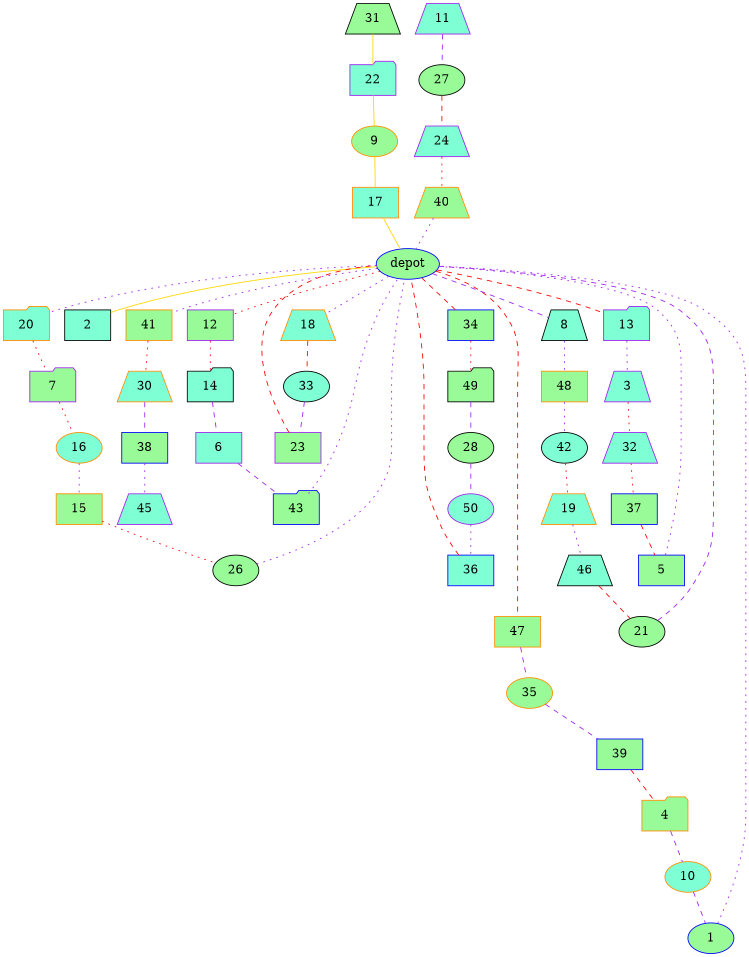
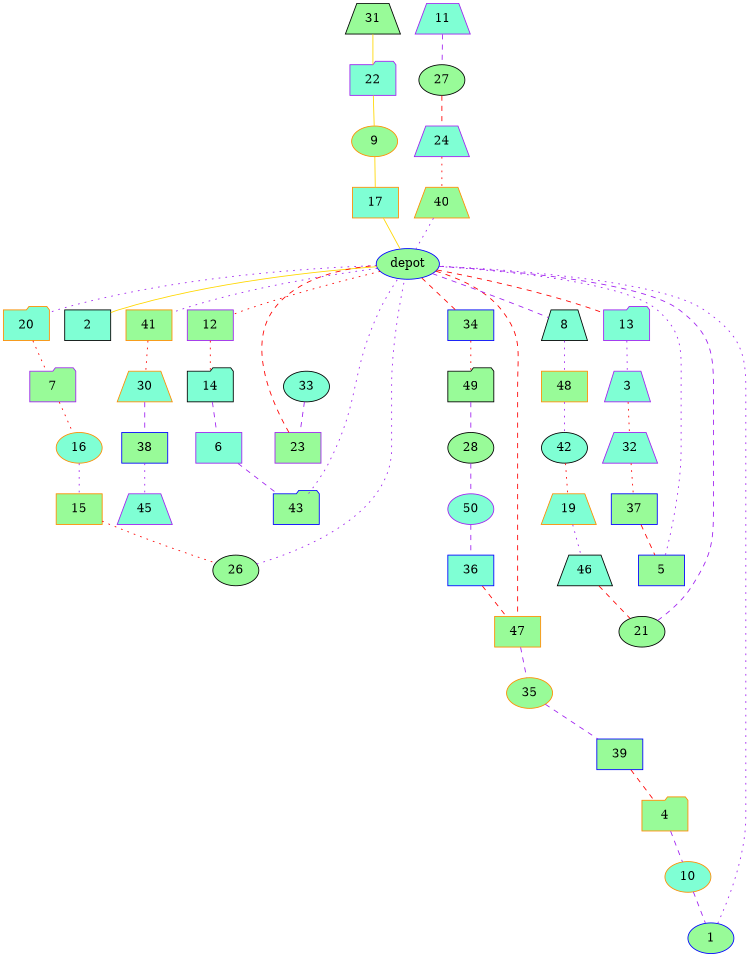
  graph {
    node [color=darkorange fillcolor=palegreen shape=box style=filled]
    edge [color=purple style=dotted]
    n1 [color=blue label=depot shape=ellipse]
-   18 [fillcolor=aquamarine shape=trapezium]
    2 [color=black fillcolor=aquamarine]
    12 [color=purple]
    20 [fillcolor=aquamarine shape=folder]
    41
    34 [color=blue]
    47
    8 [color=black fillcolor=aquamarine shape=trapezium]
    13 [color=purple fillcolor=aquamarine shape=folder]
    33 [color=black fillcolor=aquamarine shape=ellipse]
    14 [color=black fillcolor=aquamarine shape=folder]
    7 [color=purple shape=folder]
    30 [fillcolor=aquamarine shape=trapezium]
    49 [color=black shape=folder]
    35 [shape=ellipse]
    48
    3 [color=purple fillcolor=aquamarine shape=trapezium]
    23 [color=purple]
    31 [color=black shape=trapezium]
    22 [color=purple fillcolor=aquamarine shape=folder]
    9 [shape=ellipse]
    17 [fillcolor=aquamarine]
    6 [color=purple fillcolor=aquamarine]
    43 [color=blue shape=folder]
    16 [fillcolor=aquamarine shape=ellipse]
    15
    26 [color=black shape=ellipse]
    11 [color=purple fillcolor=aquamarine shape=trapezium]
    27 [color=black shape=ellipse]
    24 [color=purple fillcolor=aquamarine shape=trapezium]
    40 [shape=trapezium]
    38 [color=blue]
    45 [color=purple fillcolor=aquamarine shape=trapezium]
    28 [color=black shape=ellipse]
    50 [color=purple fillcolor=aquamarine shape=ellipse]
    36 [color=blue fillcolor=aquamarine]
    39 [color=blue]
    4 [shape=folder]
    10 [fillcolor=aquamarine shape=ellipse]
    1 [color=blue shape=ellipse]
    42 [color=black fillcolor=aquamarine shape=ellipse]
    19 [fillcolor=aquamarine shape=trapezium]
    46 [color=black fillcolor=aquamarine shape=trapezium]
    21 [color=black shape=ellipse]
    32 [color=purple fillcolor=aquamarine shape=trapezium]
    37 [color=blue]
    5 [color=blue]
-   n1 -- 18
    n1 -- 2 [color=gold style=""]
    n1 -- 12 [color=red]
    n1 -- 20
    n1 -- 41
    n1 -- 34 [color=red style=dashed]
    n1 -- 47 [color=red style=dashed]
    n1 -- 8 [style=dashed]
    n1 -- 13 [color=red style=dashed]
-   18 -- 33 [color=red style=dashed]
    12 -- 14 [color=red]
    20 -- 7 [color=red]
    41 -- 30 [color=red]
    34 -- 49 [color=red]
    47 -- 35 [style=dashed]
    8 -- 48
    13 -- 3
    33 -- 23 [style=dashed]
    14 -- 6 [style=dashed]
    7 -- 16 [color=red]
    30 -- 38 [style=dashed]
    49 -- 28 [style=dashed]
    35 -- 39 [style=dashed]
    48 -- 42
    3 -- 32 [color=red]
    23 -- n1 [color=red style=dashed]
    31 -- 22 [color=gold style=""]
    22 -- 9 [color=gold style=""]
    9 -- 17 [color=gold style=""]
    17 -- n1 [color=gold style=""]
    6 -- 43 [style=dashed]
    43 -- n1
    16 -- 15
    15 -- 26 [color=red]
    26 -- n1
    11 -- 27 [style=dashed]
    27 -- 24 [color=red style=dashed]
    24 -- 40 [color=red]
    40 -- n1
    38 -- 45
    28 -- 50 [style=dashed]
-   50 -- 36
-   36 -- n1 [color=red style=dashed]
+   50 -- 36 [style=dashed]
+   36 -- 47 [color=red style=dashed]
    39 -- 4 [color=red style=dashed]
    4 -- 10 [style=dashed]
    10 -- 1 [style=dashed]
    1 -- n1
    42 -- 19 [color=red]
    19 -- 46
    46 -- 21 [color=red style=dashed]
    21 -- n1 [style=dashed]
    32 -- 37 [color=red]
    37 -- 5 [color=red style=dashed]
    5 -- n1
  }
